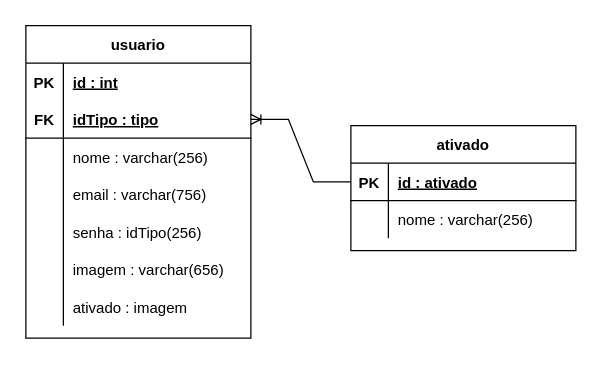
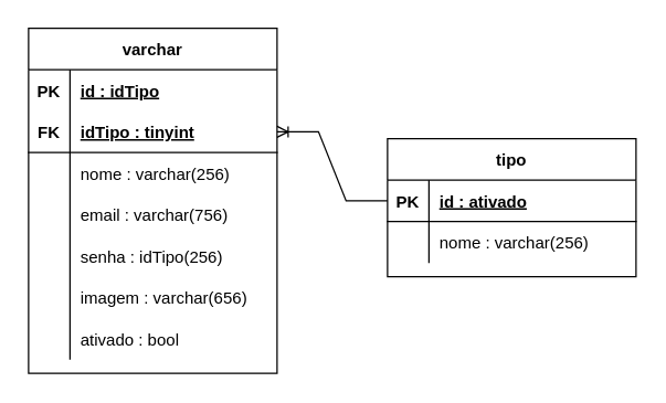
  <mxCell id="0" />
  <mxCell id="1" parent="0" />
- <mxCell id="2" value="usuario" style="shape=table;startSize=30;container=1;collapsible=1;childLayout=tableLayout;fixedRows=1;rowLines=0;fontStyle=1;align=center;resizeLast=1;" vertex="1" parent="1"><mxGeometry x="20" y="20" width="180" height="250" as="geometry" /></mxCell>
+ <mxCell id="2" value="varchar" style="shape=table;startSize=30;container=1;collapsible=1;childLayout=tableLayout;fixedRows=1;rowLines=0;fontStyle=1;align=center;resizeLast=1;" vertex="1" parent="1"><mxGeometry x="20" y="20" width="180" height="250" as="geometry" /></mxCell>
  <mxCell id="3" value="" style="shape=tableRow;horizontal=0;startSize=0;swimlaneHead=0;swimlaneBody=0;fillColor=none;collapsible=0;dropTarget=0;points=[[0,0.5],[1,0.5]];portConstraint=eastwest;top=0;left=0;right=0;bottom=1;strokeColor=none;" vertex="1" parent="2"><mxGeometry y="30" width="180" height="30" as="geometry" /></mxCell>
  <mxCell id="4" value="PK" style="shape=partialRectangle;connectable=0;fillColor=none;top=0;left=0;bottom=0;right=0;fontStyle=1;overflow=hidden;" vertex="1" parent="3"><mxGeometry width="30" height="30" as="geometry"><mxRectangle width="30" height="30" as="alternateBounds" /></mxGeometry></mxCell>
- <mxCell id="5" value="id : int" style="shape=partialRectangle;connectable=0;fillColor=none;top=0;left=0;bottom=0;right=0;align=left;spacingLeft=6;fontStyle=5;overflow=hidden;" vertex="1" parent="3"><mxGeometry x="30" width="150" height="30" as="geometry"><mxRectangle width="150" height="30" as="alternateBounds" /></mxGeometry></mxCell>
+ <mxCell id="5" value="id : idTipo" style="shape=partialRectangle;connectable=0;fillColor=none;top=0;left=0;bottom=0;right=0;align=left;spacingLeft=6;fontStyle=5;overflow=hidden;" vertex="1" parent="3"><mxGeometry x="30" width="150" height="30" as="geometry"><mxRectangle width="150" height="30" as="alternateBounds" /></mxGeometry></mxCell>
  <mxCell id="6" value="" style="shape=tableRow;horizontal=0;startSize=0;swimlaneHead=0;swimlaneBody=0;fillColor=none;collapsible=0;dropTarget=0;points=[[0,0.5],[1,0.5]];portConstraint=eastwest;top=0;left=0;right=0;bottom=1;" vertex="1" parent="2"><mxGeometry y="60" width="180" height="30" as="geometry" /></mxCell>
  <mxCell id="7" value="FK" style="shape=partialRectangle;connectable=0;fillColor=none;top=0;left=0;bottom=0;right=0;fontStyle=1;overflow=hidden;" vertex="1" parent="6"><mxGeometry width="30" height="30" as="geometry"><mxRectangle width="30" height="30" as="alternateBounds" /></mxGeometry></mxCell>
- <mxCell id="8" value="idTipo : tipo" style="shape=partialRectangle;connectable=0;fillColor=none;top=0;left=0;bottom=0;right=0;align=left;spacingLeft=6;fontStyle=5;overflow=hidden;" vertex="1" parent="6"><mxGeometry x="30" width="150" height="30" as="geometry"><mxRectangle width="150" height="30" as="alternateBounds" /></mxGeometry></mxCell>
+ <mxCell id="8" value="idTipo : tinyint" style="shape=partialRectangle;connectable=0;fillColor=none;top=0;left=0;bottom=0;right=0;align=left;spacingLeft=6;fontStyle=5;overflow=hidden;" vertex="1" parent="6"><mxGeometry x="30" width="150" height="30" as="geometry"><mxRectangle width="150" height="30" as="alternateBounds" /></mxGeometry></mxCell>
  <mxCell id="9" value="" style="shape=tableRow;horizontal=0;startSize=0;swimlaneHead=0;swimlaneBody=0;fillColor=none;collapsible=0;dropTarget=0;points=[[0,0.5],[1,0.5]];portConstraint=eastwest;top=0;left=0;right=0;bottom=0;" vertex="1" parent="2"><mxGeometry y="90" width="180" height="30" as="geometry" /></mxCell>
  <mxCell id="10" value="" style="shape=partialRectangle;connectable=0;fillColor=none;top=0;left=0;bottom=0;right=0;editable=1;overflow=hidden;" vertex="1" parent="9"><mxGeometry width="30" height="30" as="geometry"><mxRectangle width="30" height="30" as="alternateBounds" /></mxGeometry></mxCell>
  <mxCell id="11" value="nome : varchar(256)" style="shape=partialRectangle;connectable=0;fillColor=none;top=0;left=0;bottom=0;right=0;align=left;spacingLeft=6;overflow=hidden;" vertex="1" parent="9"><mxGeometry x="30" width="150" height="30" as="geometry"><mxRectangle width="150" height="30" as="alternateBounds" /></mxGeometry></mxCell>
  <mxCell id="12" value="" style="shape=tableRow;horizontal=0;startSize=0;swimlaneHead=0;swimlaneBody=0;fillColor=none;collapsible=0;dropTarget=0;points=[[0,0.5],[1,0.5]];portConstraint=eastwest;top=0;left=0;right=0;bottom=0;" vertex="1" parent="2"><mxGeometry y="120" width="180" height="30" as="geometry" /></mxCell>
  <mxCell id="13" value="" style="shape=partialRectangle;connectable=0;fillColor=none;top=0;left=0;bottom=0;right=0;editable=1;overflow=hidden;" vertex="1" parent="12"><mxGeometry width="30" height="30" as="geometry"><mxRectangle width="30" height="30" as="alternateBounds" /></mxGeometry></mxCell>
  <mxCell id="14" value="email : varchar(756)" style="shape=partialRectangle;connectable=0;fillColor=none;top=0;left=0;bottom=0;right=0;align=left;spacingLeft=6;overflow=hidden;" vertex="1" parent="12"><mxGeometry x="30" width="150" height="30" as="geometry"><mxRectangle width="150" height="30" as="alternateBounds" /></mxGeometry></mxCell>
  <mxCell id="15" value="" style="shape=tableRow;horizontal=0;startSize=0;swimlaneHead=0;swimlaneBody=0;fillColor=none;collapsible=0;dropTarget=0;points=[[0,0.5],[1,0.5]];portConstraint=eastwest;top=0;left=0;right=0;bottom=0;" vertex="1" parent="2"><mxGeometry y="150" width="180" height="30" as="geometry" /></mxCell>
  <mxCell id="16" value="" style="shape=partialRectangle;connectable=0;fillColor=none;top=0;left=0;bottom=0;right=0;editable=1;overflow=hidden;" vertex="1" parent="15"><mxGeometry width="30" height="30" as="geometry"><mxRectangle width="30" height="30" as="alternateBounds" /></mxGeometry></mxCell>
  <mxCell id="17" value="senha : idTipo(256)" style="shape=partialRectangle;connectable=0;fillColor=none;top=0;left=0;bottom=0;right=0;align=left;spacingLeft=6;overflow=hidden;" vertex="1" parent="15"><mxGeometry x="30" width="150" height="30" as="geometry"><mxRectangle width="150" height="30" as="alternateBounds" /></mxGeometry></mxCell>
  <mxCell id="18" value="" style="shape=tableRow;horizontal=0;startSize=0;swimlaneHead=0;swimlaneBody=0;fillColor=none;collapsible=0;dropTarget=0;points=[[0,0.5],[1,0.5]];portConstraint=eastwest;top=0;left=0;right=0;bottom=0;" vertex="1" parent="2"><mxGeometry y="180" width="180" height="30" as="geometry" /></mxCell>
  <mxCell id="19" value="" style="shape=partialRectangle;connectable=0;fillColor=none;top=0;left=0;bottom=0;right=0;editable=1;overflow=hidden;" vertex="1" parent="18"><mxGeometry width="30" height="30" as="geometry"><mxRectangle width="30" height="30" as="alternateBounds" /></mxGeometry></mxCell>
  <mxCell id="20" value="imagem : varchar(656)" style="shape=partialRectangle;connectable=0;fillColor=none;top=0;left=0;bottom=0;right=0;align=left;spacingLeft=6;overflow=hidden;" vertex="1" parent="18"><mxGeometry x="30" width="150" height="30" as="geometry"><mxRectangle width="150" height="30" as="alternateBounds" /></mxGeometry></mxCell>
  <mxCell id="21" value="" style="shape=tableRow;horizontal=0;startSize=0;swimlaneHead=0;swimlaneBody=0;fillColor=none;collapsible=0;dropTarget=0;points=[[0,0.5],[1,0.5]];portConstraint=eastwest;top=0;left=0;right=0;bottom=0;" vertex="1" parent="2"><mxGeometry y="210" width="180" height="30" as="geometry" /></mxCell>
  <mxCell id="22" value="" style="shape=partialRectangle;connectable=0;fillColor=none;top=0;left=0;bottom=0;right=0;editable=1;overflow=hidden;" vertex="1" parent="21"><mxGeometry width="30" height="30" as="geometry"><mxRectangle width="30" height="30" as="alternateBounds" /></mxGeometry></mxCell>
- <mxCell id="23" value="ativado : imagem" style="shape=partialRectangle;connectable=0;fillColor=none;top=0;left=0;bottom=0;right=0;align=left;spacingLeft=6;overflow=hidden;" vertex="1" parent="21"><mxGeometry x="30" width="150" height="30" as="geometry"><mxRectangle width="150" height="30" as="alternateBounds" /></mxGeometry></mxCell>
- <mxCell id="24" value="ativado" style="shape=table;startSize=30;container=1;collapsible=1;childLayout=tableLayout;fixedRows=1;rowLines=0;fontStyle=1;align=center;resizeLast=1;" vertex="1" parent="1"><mxGeometry x="280" y="100" width="180" height="100" as="geometry" /></mxCell>
+ <mxCell id="23" value="ativado : bool" style="shape=partialRectangle;connectable=0;fillColor=none;top=0;left=0;bottom=0;right=0;align=left;spacingLeft=6;overflow=hidden;" vertex="1" parent="21"><mxGeometry x="30" width="150" height="30" as="geometry"><mxRectangle width="150" height="30" as="alternateBounds" /></mxGeometry></mxCell>
+ <mxCell id="24" value="tipo" style="shape=table;startSize=30;container=1;collapsible=1;childLayout=tableLayout;fixedRows=1;rowLines=0;fontStyle=1;align=center;resizeLast=1;" vertex="1" parent="1"><mxGeometry x="280" y="100" width="180" height="100" as="geometry" /></mxCell>
  <mxCell id="25" value="" style="shape=tableRow;horizontal=0;startSize=0;swimlaneHead=0;swimlaneBody=0;fillColor=none;collapsible=0;dropTarget=0;points=[[0,0.5],[1,0.5]];portConstraint=eastwest;top=0;left=0;right=0;bottom=1;strokeColor=default;" vertex="1" parent="24"><mxGeometry y="30" width="180" height="30" as="geometry" /></mxCell>
  <mxCell id="26" value="PK" style="shape=partialRectangle;connectable=0;fillColor=none;top=0;left=0;bottom=0;right=0;fontStyle=1;overflow=hidden;" vertex="1" parent="25"><mxGeometry width="30.0" height="30" as="geometry"><mxRectangle width="30.0" height="30" as="alternateBounds" /></mxGeometry></mxCell>
  <mxCell id="27" value="id : ativado" style="shape=partialRectangle;connectable=0;fillColor=none;top=0;left=0;bottom=0;right=0;align=left;spacingLeft=6;fontStyle=5;overflow=hidden;" vertex="1" parent="25"><mxGeometry x="30.0" width="150.0" height="30" as="geometry"><mxRectangle width="150.0" height="30" as="alternateBounds" /></mxGeometry></mxCell>
  <mxCell id="28" value="" style="shape=tableRow;horizontal=0;startSize=0;swimlaneHead=0;swimlaneBody=0;fillColor=none;collapsible=0;dropTarget=0;points=[[0,0.5],[1,0.5]];portConstraint=eastwest;top=0;left=0;right=0;bottom=0;" vertex="1" parent="24"><mxGeometry y="60" width="180" height="30" as="geometry" /></mxCell>
  <mxCell id="29" value="" style="shape=partialRectangle;connectable=0;fillColor=none;top=0;left=0;bottom=0;right=0;editable=1;overflow=hidden;" vertex="1" parent="28"><mxGeometry width="30.0" height="30" as="geometry"><mxRectangle width="30.0" height="30" as="alternateBounds" /></mxGeometry></mxCell>
  <mxCell id="30" value="nome : varchar(256)" style="shape=partialRectangle;connectable=0;fillColor=none;top=0;left=0;bottom=0;right=0;align=left;spacingLeft=6;overflow=hidden;" vertex="1" parent="28"><mxGeometry x="30.0" width="150.0" height="30" as="geometry"><mxRectangle width="150.0" height="30" as="alternateBounds" /></mxGeometry></mxCell>
  <mxCell id="31" value="" style="edgeStyle=entityRelationEdgeStyle;fontSize=12;html=1;endArrow=ERoneToMany;rounded=0;exitX=0;exitY=0.5;exitDx=0;exitDy=0;entryX=1;entryY=0.5;entryDx=0;entryDy=0;" edge="1" parent="1" source="25" target="6"><mxGeometry width="100" height="100" relative="1" as="geometry"><mxPoint x="200" y="330" as="sourcePoint" /><mxPoint x="300" y="230" as="targetPoint" /></mxGeometry></mxCell>
